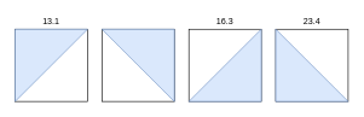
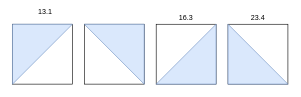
  <mxCell id="0" />
  <mxCell id="1" parent="0" />
  <mxCell id="2" value="" style="whiteSpace=wrap;html=1;aspect=fixed;" vertex="1" parent="1"><mxGeometry x="140" y="40" width="100" height="100" as="geometry" /></mxCell>
  <mxCell id="3" value="" style="verticalLabelPosition=bottom;verticalAlign=top;html=1;shape=mxgraph.basic.orthogonal_triangle;rotation=-180;fillColor=#dae8fc;strokeColor=#6c8ebf;" vertex="1" parent="1"><mxGeometry x="140" y="40" width="100" height="100" as="geometry" /></mxCell>
  <mxCell id="4" value="" style="whiteSpace=wrap;html=1;aspect=fixed;" vertex="1" parent="1"><mxGeometry x="20" y="40" width="100" height="100" as="geometry" /></mxCell>
  <mxCell id="5" value="" style="verticalLabelPosition=bottom;verticalAlign=top;html=1;shape=mxgraph.basic.orthogonal_triangle;rotation=90;fillColor=#dae8fc;strokeColor=#6c8ebf;" vertex="1" parent="1"><mxGeometry x="20" y="40" width="100" height="100" as="geometry" /></mxCell>
  <mxCell id="6" value="" style="whiteSpace=wrap;html=1;aspect=fixed;" vertex="1" parent="1"><mxGeometry x="260" y="40" width="100" height="100" as="geometry" /></mxCell>
  <mxCell id="7" value="" style="verticalLabelPosition=bottom;verticalAlign=top;html=1;shape=mxgraph.basic.orthogonal_triangle;rotation=-90;fillColor=#dae8fc;strokeColor=#6c8ebf;" vertex="1" parent="1"><mxGeometry x="260" y="40" width="100" height="100" as="geometry" /></mxCell>
  <mxCell id="8" value="" style="whiteSpace=wrap;html=1;aspect=fixed;" vertex="1" parent="1"><mxGeometry x="380" y="40" width="100" height="100" as="geometry" /></mxCell>
  <mxCell id="9" value="" style="verticalLabelPosition=bottom;verticalAlign=top;html=1;shape=mxgraph.basic.orthogonal_triangle;rotation=0;fillColor=#dae8fc;strokeColor=#6c8ebf;" vertex="1" parent="1"><mxGeometry x="380" y="40" width="100" height="100" as="geometry" /></mxCell>
- <mxCell id="10" value="13.1" style="text;html=1;strokeColor=none;fillColor=none;align=center;verticalAlign=middle;whiteSpace=wrap;rounded=0;" vertex="1" parent="1"><mxGeometry x="50" y="20" width="40" height="20" as="geometry" /></mxCell>
+ <mxCell id="10" value="13.1" style="text;html=1;strokeColor=none;fillColor=none;align=center;verticalAlign=middle;whiteSpace=wrap;rounded=0;" vertex="1" parent="1"><mxGeometry x="55" y="10" width="40" height="20" as="geometry" /></mxCell>
  <mxCell id="11" value="16.3" style="text;html=1;strokeColor=none;fillColor=none;align=center;verticalAlign=middle;whiteSpace=wrap;rounded=0;" vertex="1" parent="1"><mxGeometry x="290" y="20" width="40" height="20" as="geometry" /></mxCell>
  <mxCell id="12" value="23.4" style="text;html=1;strokeColor=none;fillColor=none;align=center;verticalAlign=middle;whiteSpace=wrap;rounded=0;" vertex="1" parent="1"><mxGeometry x="410" y="20" width="40" height="20" as="geometry" /></mxCell>
